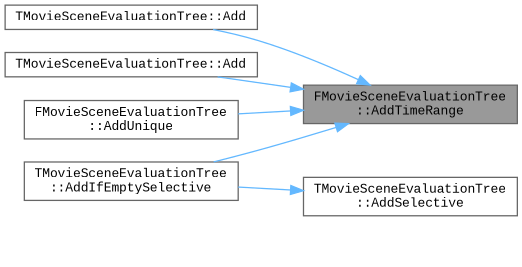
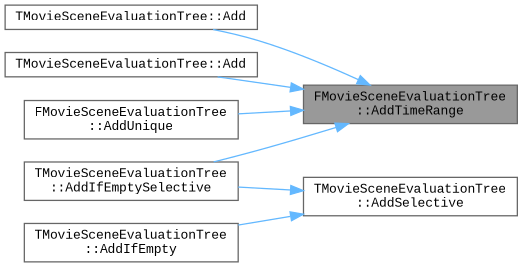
  digraph {
    fontname="Liberation Mono"
    rankdir=RL
    node [color=grey40 fillcolor=white fontname="Liberation Mono" fontsize=10 shape=box style=filled]
    edge [color=steelblue1 dir=back fontname="Liberation Mono" fontsize=10 labelfontname=Helvetica labelfontsize=10 style=solid]
    n1 [color=gray40 fillcolor=grey60 fontcolor=black height=0.2 label="FMovieSceneEvaluationTree\l::AddTimeRange" width=0.4]
    n2 [height=0.2 label="TMovieSceneEvaluationTree::Add" width=0.4]
    n3 [height=0.2 label="TMovieSceneEvaluationTree::Add" width=0.4]
    n4 [height=0.2 label="FMovieSceneEvaluationTree\l::AddUnique" width=0.4]
    n5 [height=0.2 label="TMovieSceneEvaluationTree\l::AddIfEmptySelective" width=0.4]
    n6 [height=0.2 label="TMovieSceneEvaluationTree\l::AddSelective" width=0.4]
+   n7 [height=0.2 label="TMovieSceneEvaluationTree\l::AddIfEmpty" width=0.4]
    n1 -> n2
    n1 -> n3
    n1 -> n4
    n1 -> n5
    n6 -> n5
+   n6 -> n7
  }
